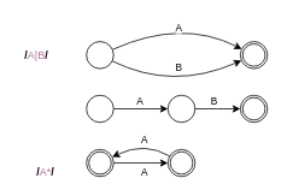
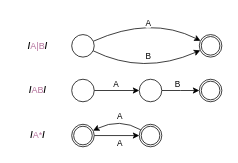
  <mxCell id="0" />
  <mxCell id="1" parent="0" />
- <mxCell id="2" value="&lt;b&gt;/&lt;/b&gt;&lt;font color=&quot;#b5739d&quot;&gt;A|B&lt;/font&gt;&lt;b&gt;/&lt;/b&gt;" style="text;strokeColor=none;align=center;fillColor=none;html=1;verticalAlign=middle;whiteSpace=wrap;rounded=0;" parent="1" vertex="1"><mxGeometry x="10" y="45.5" width="60" height="30" as="geometry" /></mxCell>
+ <mxCell id="2" value="&lt;b&gt;/&lt;/b&gt;&lt;font color=&quot;#b5739d&quot;&gt;A|B&lt;/font&gt;&lt;b&gt;/&lt;/b&gt;" style="text;strokeColor=none;align=center;fillColor=none;html=1;verticalAlign=middle;whiteSpace=wrap;rounded=0;" parent="1" vertex="1"><mxGeometry x="20" y="45.5" width="60" height="30" as="geometry" /></mxCell>
  <mxCell id="3" style="rounded=0;orthogonalLoop=1;jettySize=auto;html=1;curved=1;" parent="1" source="7" target="15" edge="1"><mxGeometry relative="1" as="geometry"><mxPoint x="261.569" y="50.821" as="targetPoint" /><Array as="points"><mxPoint x="200" y="20" /></Array></mxGeometry></mxCell>
  <mxCell id="4" value="A" style="edgeLabel;html=1;align=center;verticalAlign=middle;resizable=0;points=[];" parent="3" vertex="1" connectable="0"><mxGeometry x="-0.125" y="-9" relative="1" as="geometry"><mxPoint x="6" y="-5" as="offset" /></mxGeometry></mxCell>
  <mxCell id="5" style="rounded=0;orthogonalLoop=1;jettySize=auto;html=1;curved=1;" parent="1" source="7" target="15" edge="1"><mxGeometry relative="1" as="geometry"><mxPoint x="260.988" y="72.854" as="targetPoint" /><Array as="points"><mxPoint x="190" y="100" /></Array></mxGeometry></mxCell>
  <mxCell id="6" value="B" style="edgeLabel;html=1;align=center;verticalAlign=middle;resizable=0;points=[];" parent="5" vertex="1" connectable="0"><mxGeometry x="0.019" y="12" relative="1" as="geometry"><mxPoint x="6" y="-12" as="offset" /></mxGeometry></mxCell>
  <mxCell id="7" value="" style="points=[[0.145,0.145,0],[0.5,0,0],[0.855,0.145,0],[1,0.5,0],[0.855,0.855,0],[0.5,1,0],[0.145,0.855,0],[0,0.5,0]];shape=mxgraph.bpmn.event;html=1;verticalLabelPosition=bottom;labelBackgroundColor=#ffffff;verticalAlign=top;align=center;perimeter=ellipsePerimeter;outlineConnect=0;aspect=fixed;outline=standard;symbol=general;" parent="1" vertex="1"><mxGeometry x="95" y="45.5" width="30" height="30" as="geometry" /></mxCell>
  <mxCell id="8" style="edgeStyle=orthogonalEdgeStyle;rounded=0;orthogonalLoop=1;jettySize=auto;html=1;exitX=1;exitY=0.5;exitDx=0;exitDy=0;exitPerimeter=0;" parent="1" source="10" target="13" edge="1"><mxGeometry relative="1" as="geometry" /></mxCell>
  <mxCell id="9" value="A" style="edgeLabel;html=1;align=center;verticalAlign=middle;resizable=0;points=[];" parent="8" vertex="1" connectable="0"><mxGeometry x="-0.167" y="1" relative="1" as="geometry"><mxPoint x="3" y="-8" as="offset" /></mxGeometry></mxCell>
  <mxCell id="10" value="" style="points=[[0.145,0.145,0],[0.5,0,0],[0.855,0.145,0],[1,0.5,0],[0.855,0.855,0],[0.5,1,0],[0.145,0.855,0],[0,0.5,0]];shape=mxgraph.bpmn.event;html=1;verticalLabelPosition=bottom;labelBackgroundColor=#ffffff;verticalAlign=top;align=center;perimeter=ellipsePerimeter;outlineConnect=0;aspect=fixed;outline=standard;symbol=general;" parent="1" vertex="1"><mxGeometry x="95" y="105" width="30" height="30" as="geometry" /></mxCell>
  <mxCell id="11" style="edgeStyle=orthogonalEdgeStyle;rounded=0;orthogonalLoop=1;jettySize=auto;html=1;exitX=1;exitY=0.5;exitDx=0;exitDy=0;exitPerimeter=0;" parent="1" source="13" edge="1"><mxGeometry relative="1" as="geometry"><mxPoint x="265" y="120" as="targetPoint" /></mxGeometry></mxCell>
  <mxCell id="12" value="B" style="edgeLabel;html=1;align=center;verticalAlign=middle;resizable=0;points=[];" parent="11" vertex="1" connectable="0"><mxGeometry x="-0.032" y="-1" relative="1" as="geometry"><mxPoint x="-4" y="-10" as="offset" /></mxGeometry></mxCell>
  <mxCell id="13" value="" style="points=[[0.145,0.145,0],[0.5,0,0],[0.855,0.145,0],[1,0.5,0],[0.855,0.855,0],[0.5,1,0],[0.145,0.855,0],[0,0.5,0]];shape=mxgraph.bpmn.event;html=1;verticalLabelPosition=bottom;labelBackgroundColor=#ffffff;verticalAlign=top;align=center;perimeter=ellipsePerimeter;outlineConnect=0;aspect=fixed;outline=standard;symbol=general;" parent="1" vertex="1"><mxGeometry x="185" y="105" width="30" height="30" as="geometry" /></mxCell>
+ <mxCell id="14" value="&lt;b&gt;/&lt;/b&gt;&lt;font color=&quot;#b5739d&quot;&gt;AB&lt;/font&gt;&lt;b&gt;/&lt;/b&gt;" style="text;strokeColor=none;align=center;fillColor=none;html=1;verticalAlign=middle;whiteSpace=wrap;rounded=0;" parent="1" vertex="1"><mxGeometry x="20" y="105" width="60" height="30" as="geometry" /></mxCell>
  <mxCell id="15" value="" style="points=[[0.145,0.145,0],[0.5,0,0],[0.855,0.145,0],[1,0.5,0],[0.855,0.855,0],[0.5,1,0],[0.145,0.855,0],[0,0.5,0]];shape=mxgraph.bpmn.event;html=1;verticalLabelPosition=bottom;labelBackgroundColor=#ffffff;verticalAlign=top;align=center;perimeter=ellipsePerimeter;outlineConnect=0;aspect=fixed;outline=throwing;symbol=general;" parent="1" vertex="1"><mxGeometry x="265" y="45.5" width="30" height="30" as="geometry" /></mxCell>
  <mxCell id="16" value="" style="points=[[0.145,0.145,0],[0.5,0,0],[0.855,0.145,0],[1,0.5,0],[0.855,0.855,0],[0.5,1,0],[0.145,0.855,0],[0,0.5,0]];shape=mxgraph.bpmn.event;html=1;verticalLabelPosition=bottom;labelBackgroundColor=#ffffff;verticalAlign=top;align=center;perimeter=ellipsePerimeter;outlineConnect=0;aspect=fixed;outline=throwing;symbol=general;" parent="1" vertex="1"><mxGeometry x="265" y="105" width="30" height="30" as="geometry" /></mxCell>
- <mxCell id="17" value="&lt;b&gt;/&lt;/b&gt;&lt;font color=&quot;#b5739d&quot;&gt;A*&lt;/font&gt;&lt;b&gt;/&lt;/b&gt;" style="text;strokeColor=none;align=center;fillColor=none;html=1;verticalAlign=middle;whiteSpace=wrap;rounded=0;" parent="1" vertex="1"><mxGeometry x="20" y="175" width="60" height="30" as="geometry" /></mxCell>
+ <mxCell id="17" value="&lt;b&gt;/&lt;/b&gt;&lt;font color=&quot;#b5739d&quot;&gt;A*&lt;/font&gt;&lt;b&gt;/&lt;/b&gt;" style="text;strokeColor=none;align=center;fillColor=none;html=1;verticalAlign=middle;whiteSpace=wrap;rounded=0;" parent="1" vertex="1"><mxGeometry x="20" y="165" width="60" height="30" as="geometry" /></mxCell>
  <mxCell id="18" style="edgeStyle=orthogonalEdgeStyle;rounded=0;orthogonalLoop=1;jettySize=auto;html=1;exitX=1;exitY=0.5;exitDx=0;exitDy=0;exitPerimeter=0;" parent="1" source="20" target="21" edge="1"><mxGeometry relative="1" as="geometry" /></mxCell>
  <mxCell id="19" value="A" style="edgeLabel;html=1;align=center;verticalAlign=middle;resizable=0;points=[];" parent="18" vertex="1" connectable="0"><mxGeometry x="0.067" y="-1" relative="1" as="geometry"><mxPoint x="1" y="8" as="offset" /></mxGeometry></mxCell>
  <mxCell id="20" value="" style="points=[[0.145,0.145,0],[0.5,0,0],[0.855,0.145,0],[1,0.5,0],[0.855,0.855,0],[0.5,1,0],[0.145,0.855,0],[0,0.5,0]];shape=mxgraph.bpmn.event;html=1;verticalLabelPosition=bottom;labelBackgroundColor=#ffffff;verticalAlign=top;align=center;perimeter=ellipsePerimeter;outlineConnect=0;aspect=fixed;outline=throwing;symbol=general;" parent="1" vertex="1"><mxGeometry x="95" y="165" width="30" height="30" as="geometry" /></mxCell>
  <mxCell id="21" value="" style="points=[[0.145,0.145,0],[0.5,0,0],[0.855,0.145,0],[1,0.5,0],[0.855,0.855,0],[0.5,1,0],[0.145,0.855,0],[0,0.5,0]];shape=mxgraph.bpmn.event;html=1;verticalLabelPosition=bottom;labelBackgroundColor=#ffffff;verticalAlign=top;align=center;perimeter=ellipsePerimeter;outlineConnect=0;aspect=fixed;outline=throwing;symbol=general;" parent="1" vertex="1"><mxGeometry x="185" y="165" width="30" height="30" as="geometry" /></mxCell>
  <mxCell id="22" style="rounded=0;orthogonalLoop=1;jettySize=auto;html=1;endArrow=none;endFill=0;startArrow=classic;startFill=1;curved=1;" parent="1" source="20" target="21" edge="1"><mxGeometry relative="1" as="geometry"><Array as="points"><mxPoint x="159" y="156" /></Array></mxGeometry></mxCell>
  <mxCell id="23" value="A" style="edgeLabel;html=1;align=center;verticalAlign=middle;resizable=0;points=[];" parent="22" vertex="1" connectable="0"><mxGeometry x="-0.187" y="1" relative="1" as="geometry"><mxPoint x="9" y="-6" as="offset" /></mxGeometry></mxCell>
